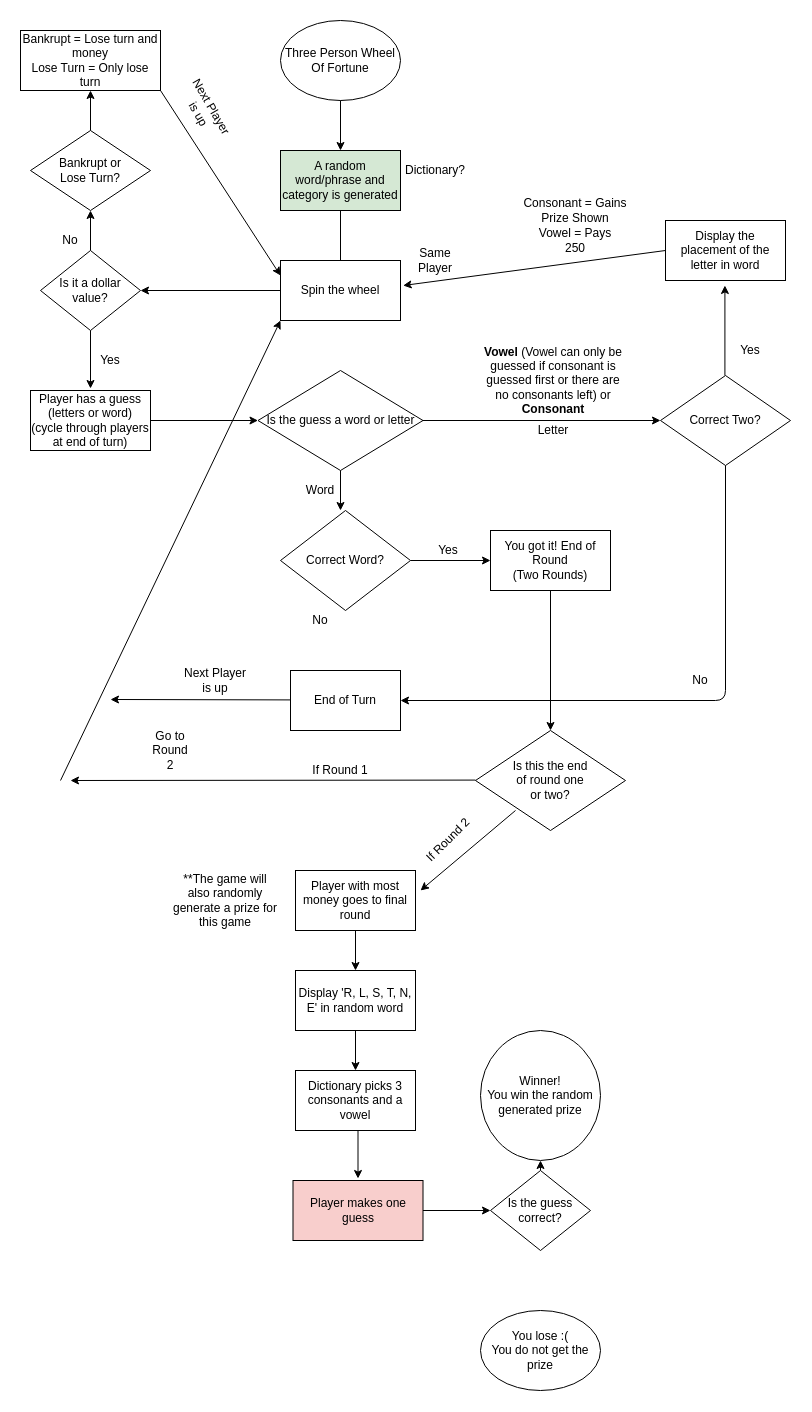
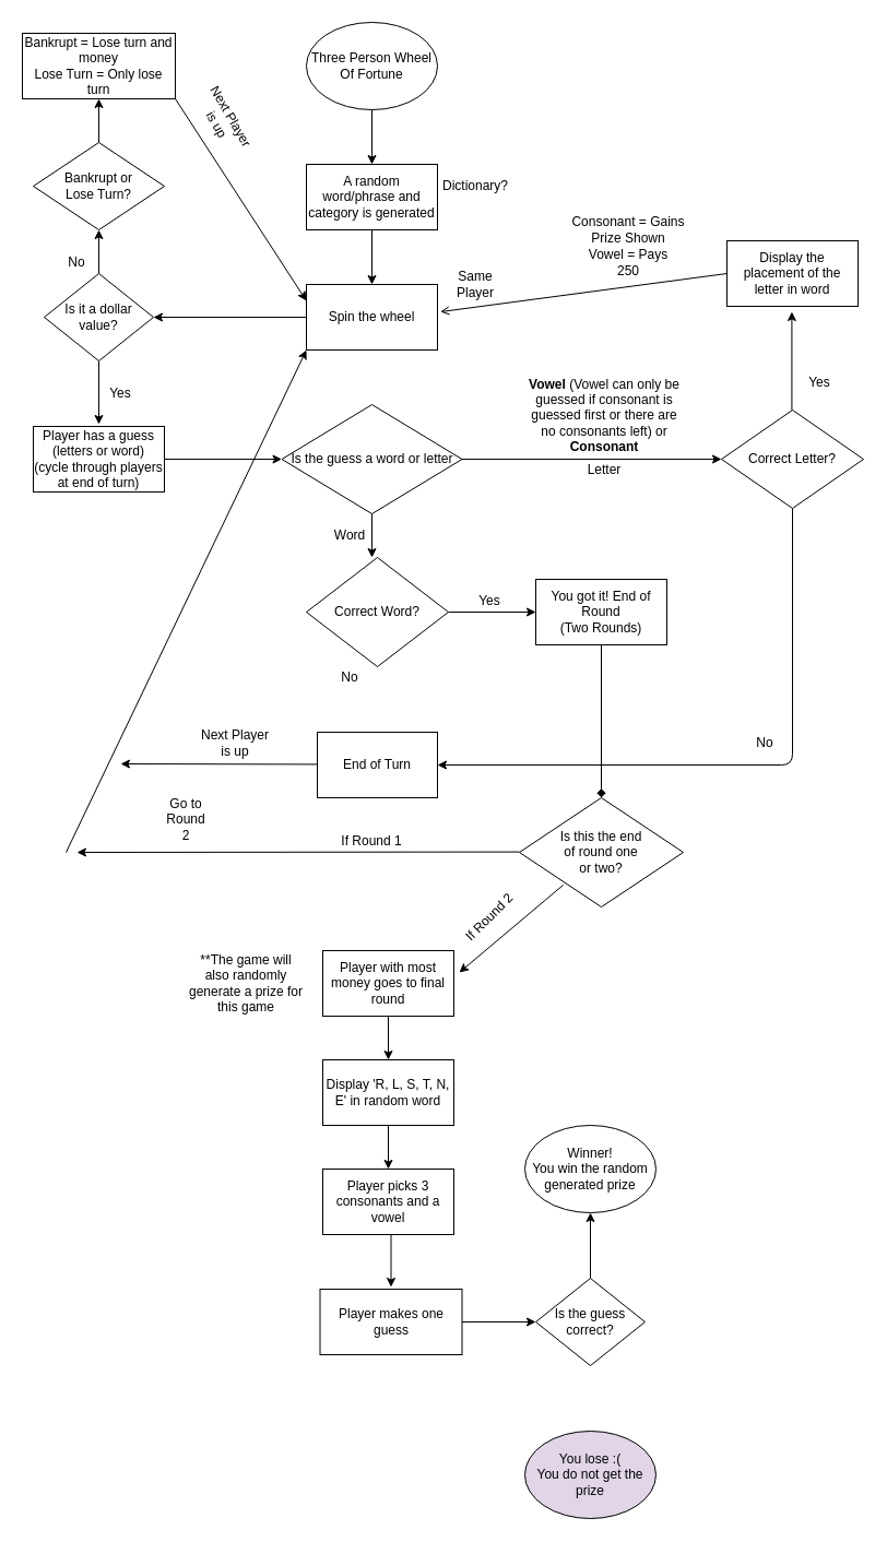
  <mxCell id="0" />
  <mxCell id="1" parent="0" />
  <mxCell id="2" value="Three Person Wheel Of Fortune" style="ellipse;whiteSpace=wrap;html=1;" vertex="1" parent="1"><mxGeometry x="280" y="20" width="120" height="80" as="geometry" /></mxCell>
- <mxCell id="3" value="A random word/phrase and category is generated" style="rounded=0;whiteSpace=wrap;html=1;fillColor=#d5e8d4;" vertex="1" parent="1"><mxGeometry x="280" y="150" width="120" height="60" as="geometry" /></mxCell>
+ <mxCell id="3" value="A random word/phrase and category is generated" style="rounded=0;whiteSpace=wrap;html=1;" vertex="1" parent="1"><mxGeometry x="280" y="150" width="120" height="60" as="geometry" /></mxCell>
  <mxCell id="4" value="" style="endArrow=classic;html=1;exitX=0.5;exitY=1;exitDx=0;exitDy=0;" edge="1" parent="1" source="2"><mxGeometry width="50" height="50" relative="1" as="geometry"><mxPoint x="300" y="330" as="sourcePoint" /><mxPoint x="340" y="150" as="targetPoint" /></mxGeometry></mxCell>
  <mxCell id="5" value="Player has a guess (letters or word)&lt;br&gt;(cycle through players at end of turn)" style="rounded=0;whiteSpace=wrap;html=1;" vertex="1" parent="1"><mxGeometry x="30" y="390" width="120" height="60" as="geometry" /></mxCell>
  <mxCell id="6" value="Is the guess a word or letter" style="rhombus;whiteSpace=wrap;html=1;" vertex="1" parent="1"><mxGeometry x="257.5" y="370" width="165" height="100" as="geometry" /></mxCell>
  <mxCell id="7" value="" style="endArrow=classic;html=1;exitX=0.5;exitY=1;exitDx=0;exitDy=0;" edge="1" parent="1" source="6"><mxGeometry width="50" height="50" relative="1" as="geometry"><mxPoint x="340" y="540" as="sourcePoint" /><mxPoint x="340" y="510" as="targetPoint" /></mxGeometry></mxCell>
  <mxCell id="8" value="Correct Word?" style="rhombus;whiteSpace=wrap;html=1;" vertex="1" parent="1"><mxGeometry x="280" y="510" width="130" height="100" as="geometry" /></mxCell>
  <mxCell id="9" value="Yes" style="text;html=1;strokeColor=none;fillColor=none;align=center;verticalAlign=middle;whiteSpace=wrap;rounded=0;" vertex="1" parent="1"><mxGeometry x="422.5" y="540" width="50" height="20" as="geometry" /></mxCell>
  <mxCell id="10" value="" style="endArrow=classic;html=1;entryX=0;entryY=0.5;entryDx=0;entryDy=0;" edge="1" parent="1" target="16"><mxGeometry width="50" height="50" relative="1" as="geometry"><mxPoint x="422.5" y="420" as="sourcePoint" /><mxPoint x="660" y="420" as="targetPoint" /></mxGeometry></mxCell>
  <mxCell id="11" value="Word" style="text;html=1;strokeColor=none;fillColor=none;align=center;verticalAlign=middle;whiteSpace=wrap;rounded=0;" vertex="1" parent="1"><mxGeometry x="300" y="480" width="40" height="20" as="geometry" /></mxCell>
  <mxCell id="12" value="" style="endArrow=classic;html=1;entryX=0;entryY=0.5;entryDx=0;entryDy=0;" edge="1" parent="1"><mxGeometry width="50" height="50" relative="1" as="geometry"><mxPoint x="410" y="560" as="sourcePoint" /><mxPoint x="490" y="560" as="targetPoint" /></mxGeometry></mxCell>
  <mxCell id="13" value="No" style="text;html=1;strokeColor=none;fillColor=none;align=center;verticalAlign=middle;whiteSpace=wrap;rounded=0;" vertex="1" parent="1"><mxGeometry x="300" y="610" width="40" height="20" as="geometry" /></mxCell>
  <mxCell id="14" value="" style="endArrow=classic;html=1;" edge="1" parent="1"><mxGeometry width="50" height="50" relative="1" as="geometry"><mxPoint x="290" y="699.41" as="sourcePoint" /><mxPoint x="110" y="699" as="targetPoint" /></mxGeometry></mxCell>
  <mxCell id="15" value="Letter" style="text;html=1;strokeColor=none;fillColor=none;align=center;verticalAlign=middle;whiteSpace=wrap;rounded=0;" vertex="1" parent="1"><mxGeometry x="532.5" y="420" width="40" height="20" as="geometry" /></mxCell>
- <mxCell id="16" value="Correct Two?" style="rhombus;whiteSpace=wrap;html=1;" vertex="1" parent="1"><mxGeometry x="660" y="375" width="130" height="90" as="geometry" /></mxCell>
+ <mxCell id="16" value="Correct Letter?" style="rhombus;whiteSpace=wrap;html=1;" vertex="1" parent="1"><mxGeometry x="660" y="375" width="130" height="90" as="geometry" /></mxCell>
  <mxCell id="17" value="Yes" style="text;html=1;strokeColor=none;fillColor=none;align=center;verticalAlign=middle;whiteSpace=wrap;rounded=0;" vertex="1" parent="1"><mxGeometry x="730" y="340" width="40" height="20" as="geometry" /></mxCell>
  <mxCell id="18" value="" style="endArrow=classic;html=1;entryX=1;entryY=0.5;entryDx=0;entryDy=0;exitX=0.5;exitY=1;exitDx=0;exitDy=0;" edge="1" parent="1" source="16"><mxGeometry width="50" height="50" relative="1" as="geometry"><mxPoint x="430" y="650" as="sourcePoint" /><mxPoint x="400" y="700" as="targetPoint" /><Array as="points"><mxPoint x="725" y="700" /></Array></mxGeometry></mxCell>
  <mxCell id="19" value="No" style="text;html=1;strokeColor=none;fillColor=none;align=center;verticalAlign=middle;whiteSpace=wrap;rounded=0;" vertex="1" parent="1"><mxGeometry x="680" y="670" width="40" height="20" as="geometry" /></mxCell>
  <mxCell id="20" value="" style="endArrow=classic;html=1;" edge="1" parent="1"><mxGeometry width="50" height="50" relative="1" as="geometry"><mxPoint x="724.41" y="375" as="sourcePoint" /><mxPoint x="724.41" y="285" as="targetPoint" /></mxGeometry></mxCell>
  <mxCell id="21" value="Display the placement of the letter in word" style="rounded=0;whiteSpace=wrap;html=1;" vertex="1" parent="1"><mxGeometry x="665" y="220" width="120" height="60" as="geometry" /></mxCell>
- <mxCell id="22" value="" style="endArrow=classic;html=1;entryX=1.022;entryY=0.417;entryDx=0;entryDy=0;exitX=0;exitY=0.5;exitDx=0;exitDy=0;entryPerimeter=0;" edge="1" parent="1" source="21" target="40"><mxGeometry width="50" height="50" relative="1" as="geometry"><mxPoint x="420" y="440" as="sourcePoint" /><mxPoint x="470" y="390" as="targetPoint" /></mxGeometry></mxCell>
+ <mxCell id="22" value="" style="endArrow=open;html=1;entryX=1.022;entryY=0.417;entryDx=0;entryDy=0;exitX=0;exitY=0.5;exitDx=0;exitDy=0;entryPerimeter=0;" edge="1" parent="1" source="21" target="40"><mxGeometry width="50" height="50" relative="1" as="geometry"><mxPoint x="420" y="440" as="sourcePoint" /><mxPoint x="470" y="390" as="targetPoint" /></mxGeometry></mxCell>
  <mxCell id="23" value="Vowel = Pays 250" style="text;html=1;strokeColor=none;fillColor=none;align=center;verticalAlign=middle;whiteSpace=wrap;rounded=0;" vertex="1" parent="1"><mxGeometry x="535" y="230" width="80" height="20" as="geometry" /></mxCell>
  <mxCell id="24" value="Consonant = Gains Prize Shown" style="text;html=1;strokeColor=none;fillColor=none;align=center;verticalAlign=middle;whiteSpace=wrap;rounded=0;" vertex="1" parent="1"><mxGeometry x="510" y="200" width="130" height="20" as="geometry" /></mxCell>
  <mxCell id="25" value="Dictionary?" style="text;html=1;strokeColor=none;fillColor=none;align=center;verticalAlign=middle;whiteSpace=wrap;rounded=0;" vertex="1" parent="1"><mxGeometry x="415" y="160" width="40" height="20" as="geometry" /></mxCell>
  <mxCell id="26" value="&lt;b&gt;Vowel &lt;/b&gt;(Vowel can only be guessed if consonant is guessed first or there are no consonants left) or &lt;b&gt;Consonant&lt;/b&gt;" style="text;html=1;strokeColor=none;fillColor=none;align=center;verticalAlign=middle;whiteSpace=wrap;rounded=0;" vertex="1" parent="1"><mxGeometry x="482.5" y="370" width="140" height="20" as="geometry" /></mxCell>
  <mxCell id="27" value="&lt;span&gt;You got it! End of Round&lt;/span&gt;&lt;br&gt;&lt;span&gt;(Two Rounds)&lt;/span&gt;" style="rounded=0;whiteSpace=wrap;html=1;" vertex="1" parent="1"><mxGeometry x="490" y="530" width="120" height="60" as="geometry" /></mxCell>
  <mxCell id="28" value="Is this the end&lt;br&gt;of round one &lt;br&gt;or two?" style="rhombus;whiteSpace=wrap;html=1;" vertex="1" parent="1"><mxGeometry x="475" y="730" width="150" height="100" as="geometry" /></mxCell>
- <mxCell id="29" value="" style="endArrow=classic;html=1;entryX=0.5;entryY=0;entryDx=0;entryDy=0;exitX=0.5;exitY=1;exitDx=0;exitDy=0;" edge="1" parent="1" source="27" target="28"><mxGeometry width="50" height="50" relative="1" as="geometry"><mxPoint x="530" y="660" as="sourcePoint" /><mxPoint x="580" y="610" as="targetPoint" /></mxGeometry></mxCell>
+ <mxCell id="29" value="" style="endArrow=diamond;html=1;entryX=0.5;entryY=0;entryDx=0;entryDy=0;exitX=0.5;exitY=1;exitDx=0;exitDy=0;" edge="1" parent="1" source="27" target="28"><mxGeometry width="50" height="50" relative="1" as="geometry"><mxPoint x="530" y="660" as="sourcePoint" /><mxPoint x="580" y="610" as="targetPoint" /></mxGeometry></mxCell>
  <mxCell id="30" value="" style="endArrow=classic;html=1;" edge="1" parent="1"><mxGeometry width="50" height="50" relative="1" as="geometry"><mxPoint x="475" y="779.58" as="sourcePoint" /><mxPoint x="70" y="780" as="targetPoint" /></mxGeometry></mxCell>
  <mxCell id="31" value="If Round 1" style="text;html=1;strokeColor=none;fillColor=none;align=center;verticalAlign=middle;whiteSpace=wrap;rounded=0;" vertex="1" parent="1"><mxGeometry x="295" y="760" width="90" height="20" as="geometry" /></mxCell>
  <mxCell id="32" value="Go to Round 2" style="text;html=1;strokeColor=none;fillColor=none;align=center;verticalAlign=middle;whiteSpace=wrap;rounded=0;" vertex="1" parent="1"><mxGeometry x="150" y="740" width="40" height="20" as="geometry" /></mxCell>
  <mxCell id="33" value="" style="endArrow=classic;html=1;" edge="1" parent="1"><mxGeometry width="50" height="50" relative="1" as="geometry"><mxPoint x="515" y="810" as="sourcePoint" /><mxPoint x="420" y="890" as="targetPoint" /></mxGeometry></mxCell>
  <mxCell id="34" value="If Round 2" style="text;html=1;strokeColor=none;fillColor=none;align=center;verticalAlign=middle;whiteSpace=wrap;rounded=0;rotation=-45;" vertex="1" parent="1"><mxGeometry x="412.5" y="830" width="70" height="20" as="geometry" /></mxCell>
  <mxCell id="35" value="Player with most money goes to final round" style="rounded=0;whiteSpace=wrap;html=1;" vertex="1" parent="1"><mxGeometry x="295" y="870" width="120" height="60" as="geometry" /></mxCell>
  <mxCell id="36" value="" style="endArrow=classic;html=1;exitX=0.5;exitY=1;exitDx=0;exitDy=0;" edge="1" parent="1" source="35" target="37"><mxGeometry width="50" height="50" relative="1" as="geometry"><mxPoint x="330" y="1040" as="sourcePoint" /><mxPoint x="355" y="1000" as="targetPoint" /></mxGeometry></mxCell>
  <mxCell id="37" value="Display 'R, L, S, T, N, E' in random word" style="rounded=0;whiteSpace=wrap;html=1;" vertex="1" parent="1"><mxGeometry x="295" y="970" width="120" height="60" as="geometry" /></mxCell>
  <mxCell id="38" value="" style="endArrow=classic;html=1;entryX=0.5;entryY=0;entryDx=0;entryDy=0;exitX=0.5;exitY=1;exitDx=0;exitDy=0;" edge="1" parent="1" source="37"><mxGeometry width="50" height="50" relative="1" as="geometry"><mxPoint x="290" y="940" as="sourcePoint" /><mxPoint x="355" y="1070" as="targetPoint" /></mxGeometry></mxCell>
- <mxCell id="39" value="Player makes one guess" style="rounded=0;whiteSpace=wrap;html=1;fillColor=#f8cecc;" vertex="1" parent="1"><mxGeometry x="292.5" y="1180" width="130" height="60" as="geometry" /></mxCell>
+ <mxCell id="39" value="Player makes one guess" style="rounded=0;whiteSpace=wrap;html=1;" vertex="1" parent="1"><mxGeometry x="292.5" y="1180" width="130" height="60" as="geometry" /></mxCell>
  <mxCell id="40" value="Spin the wheel" style="rounded=0;whiteSpace=wrap;html=1;" vertex="1" parent="1"><mxGeometry x="280" y="260" width="120" height="60" as="geometry" /></mxCell>
- <mxCell id="41" value="" style="endArrow=none;html=1;entryX=0.5;entryY=0;entryDx=0;entryDy=0;exitX=0.5;exitY=1;exitDx=0;exitDy=0;" edge="1" parent="1" source="3" target="40"><mxGeometry width="50" height="50" relative="1" as="geometry"><mxPoint x="300" y="410" as="sourcePoint" /><mxPoint x="350" y="360" as="targetPoint" /></mxGeometry></mxCell>
+ <mxCell id="41" value="" style="endArrow=classic;html=1;entryX=0.5;entryY=0;entryDx=0;entryDy=0;exitX=0.5;exitY=1;exitDx=0;exitDy=0;" edge="1" parent="1" source="3" target="40"><mxGeometry width="50" height="50" relative="1" as="geometry"><mxPoint x="300" y="410" as="sourcePoint" /><mxPoint x="350" y="360" as="targetPoint" /></mxGeometry></mxCell>
  <mxCell id="42" value="Is it a dollar value?" style="rhombus;whiteSpace=wrap;html=1;" vertex="1" parent="1"><mxGeometry x="40" y="250" width="100" height="80" as="geometry" /></mxCell>
  <mxCell id="43" value="" style="endArrow=classic;html=1;entryX=1;entryY=0.5;entryDx=0;entryDy=0;exitX=0;exitY=0.5;exitDx=0;exitDy=0;" edge="1" parent="1" source="40" target="42"><mxGeometry width="50" height="50" relative="1" as="geometry"><mxPoint x="300" y="400" as="sourcePoint" /><mxPoint x="350" y="350" as="targetPoint" /></mxGeometry></mxCell>
  <mxCell id="44" value="" style="endArrow=classic;html=1;exitX=0.5;exitY=1;exitDx=0;exitDy=0;" edge="1" parent="1" source="42"><mxGeometry width="50" height="50" relative="1" as="geometry"><mxPoint x="300" y="400" as="sourcePoint" /><mxPoint x="90" y="388" as="targetPoint" /></mxGeometry></mxCell>
  <mxCell id="45" value="Yes" style="text;html=1;strokeColor=none;fillColor=none;align=center;verticalAlign=middle;whiteSpace=wrap;rounded=0;" vertex="1" parent="1"><mxGeometry x="90" y="350" width="40" height="20" as="geometry" /></mxCell>
  <mxCell id="46" value="" style="endArrow=classic;html=1;entryX=0;entryY=0.5;entryDx=0;entryDy=0;exitX=1;exitY=0.5;exitDx=0;exitDy=0;" edge="1" parent="1" source="5" target="6"><mxGeometry width="50" height="50" relative="1" as="geometry"><mxPoint x="300" y="400" as="sourcePoint" /><mxPoint x="350" y="350" as="targetPoint" /></mxGeometry></mxCell>
  <mxCell id="47" value="No" style="text;html=1;strokeColor=none;fillColor=none;align=center;verticalAlign=middle;whiteSpace=wrap;rounded=0;" vertex="1" parent="1"><mxGeometry x="50" y="230" width="40" height="20" as="geometry" /></mxCell>
  <mxCell id="48" value="Bankrupt or&lt;br&gt;Lose Turn?" style="rhombus;whiteSpace=wrap;html=1;" vertex="1" parent="1"><mxGeometry x="30" y="130" width="120" height="80" as="geometry" /></mxCell>
  <mxCell id="49" value="" style="endArrow=classic;html=1;entryX=0.5;entryY=1;entryDx=0;entryDy=0;" edge="1" parent="1" target="48"><mxGeometry width="50" height="50" relative="1" as="geometry"><mxPoint x="90" y="250" as="sourcePoint" /><mxPoint x="140" y="200" as="targetPoint" /></mxGeometry></mxCell>
  <mxCell id="50" value="Bankrupt = Lose turn and money&lt;br&gt;Lose Turn = Only lose turn" style="rounded=0;whiteSpace=wrap;html=1;" vertex="1" parent="1"><mxGeometry x="20" y="30" width="140" height="60" as="geometry" /></mxCell>
  <mxCell id="51" value="" style="endArrow=classic;html=1;entryX=0.5;entryY=1;entryDx=0;entryDy=0;exitX=0.5;exitY=0;exitDx=0;exitDy=0;" edge="1" parent="1" source="48" target="50"><mxGeometry width="50" height="50" relative="1" as="geometry"><mxPoint x="300" y="190" as="sourcePoint" /><mxPoint x="350" y="140" as="targetPoint" /></mxGeometry></mxCell>
  <mxCell id="52" value="" style="endArrow=classic;html=1;entryX=0;entryY=0.25;entryDx=0;entryDy=0;exitX=1;exitY=1;exitDx=0;exitDy=0;" edge="1" parent="1" source="50" target="40"><mxGeometry width="50" height="50" relative="1" as="geometry"><mxPoint x="300" y="190" as="sourcePoint" /><mxPoint x="350" y="140" as="targetPoint" /></mxGeometry></mxCell>
  <mxCell id="53" value="" style="endArrow=classic;html=1;entryX=0;entryY=1;entryDx=0;entryDy=0;" edge="1" parent="1" target="40"><mxGeometry width="50" height="50" relative="1" as="geometry"><mxPoint x="60" y="780" as="sourcePoint" /><mxPoint x="360" y="540" as="targetPoint" /></mxGeometry></mxCell>
  <mxCell id="54" value="" style="endArrow=classic;html=1;exitX=0.5;exitY=1;exitDx=0;exitDy=0;" edge="1" parent="1"><mxGeometry width="50" height="50" relative="1" as="geometry"><mxPoint x="357.5" y="1130" as="sourcePoint" /><mxPoint x="357.5" y="1178" as="targetPoint" /></mxGeometry></mxCell>
  <mxCell id="55" value="End of Turn" style="rounded=0;whiteSpace=wrap;html=1;" vertex="1" parent="1"><mxGeometry x="290" y="670" width="110" height="60" as="geometry" /></mxCell>
- <mxCell id="56" value="Dictionary picks 3 consonants and a vowel" style="rounded=0;whiteSpace=wrap;html=1;" vertex="1" parent="1"><mxGeometry x="295" y="1070" width="120" height="60" as="geometry" /></mxCell>
+ <mxCell id="56" value="Player picks 3 consonants and a vowel" style="rounded=0;whiteSpace=wrap;html=1;" vertex="1" parent="1"><mxGeometry x="295" y="1070" width="120" height="60" as="geometry" /></mxCell>
  <mxCell id="57" value="" style="endArrow=classic;html=1;" edge="1" parent="1"><mxGeometry width="50" height="50" relative="1" as="geometry"><mxPoint x="422.5" y="1210" as="sourcePoint" /><mxPoint x="490" y="1210" as="targetPoint" /></mxGeometry></mxCell>
  <mxCell id="58" value="Is the guess correct?" style="rhombus;whiteSpace=wrap;html=1;" vertex="1" parent="1"><mxGeometry x="490" y="1170" width="100" height="80" as="geometry" /></mxCell>
  <mxCell id="59" value="" style="endArrow=classic;html=1;exitX=0.5;exitY=0;exitDx=0;exitDy=0;" edge="1" parent="1" source="58" target="61"><mxGeometry width="50" height="50" relative="1" as="geometry"><mxPoint x="525" y="1160" as="sourcePoint" /><mxPoint x="540" y="1100" as="targetPoint" /></mxGeometry></mxCell>
  <mxCell id="60" value="**The game will also randomly generate a prize for this game" style="text;html=1;strokeColor=none;fillColor=none;align=center;verticalAlign=middle;whiteSpace=wrap;rounded=0;" vertex="1" parent="1"><mxGeometry x="170" y="890" width="110" height="20" as="geometry" /></mxCell>
- <mxCell id="61" value="Winner! &lt;br&gt;You win the random generated prize" style="ellipse;whiteSpace=wrap;html=1;" vertex="1" parent="1"><mxGeometry x="480" y="1030" width="120" height="130" as="geometry" /></mxCell>
- <mxCell id="62" value="You lose :( &lt;br&gt;You do not get the prize" style="ellipse;whiteSpace=wrap;html=1;" vertex="1" parent="1"><mxGeometry x="480" y="1310" width="120" height="80" as="geometry" /></mxCell>
+ <mxCell id="61" value="Winner! &lt;br&gt;You win the random generated prize" style="ellipse;whiteSpace=wrap;html=1;" vertex="1" parent="1"><mxGeometry x="480" y="1030" width="120" height="80" as="geometry" /></mxCell>
+ <mxCell id="62" value="You lose :( &lt;br&gt;You do not get the prize" style="ellipse;whiteSpace=wrap;html=1;fillColor=#e1d5e7;" vertex="1" parent="1"><mxGeometry x="480" y="1310" width="120" height="80" as="geometry" /></mxCell>
  <mxCell id="63" value="Next Player is up" style="text;html=1;strokeColor=none;fillColor=none;align=center;verticalAlign=middle;whiteSpace=wrap;rounded=0;" vertex="1" parent="1"><mxGeometry x="180" y="670" width="70" height="20" as="geometry" /></mxCell>
  <mxCell id="64" value="Next Player is up" style="text;html=1;strokeColor=none;fillColor=none;align=center;verticalAlign=middle;whiteSpace=wrap;rounded=0;rotation=60;" vertex="1" parent="1"><mxGeometry x="170" y="100" width="70" height="20" as="geometry" /></mxCell>
  <mxCell id="65" value="Same Player" style="text;html=1;strokeColor=none;fillColor=none;align=center;verticalAlign=middle;whiteSpace=wrap;rounded=0;" vertex="1" parent="1"><mxGeometry x="415" y="250" width="40" height="20" as="geometry" /></mxCell>
